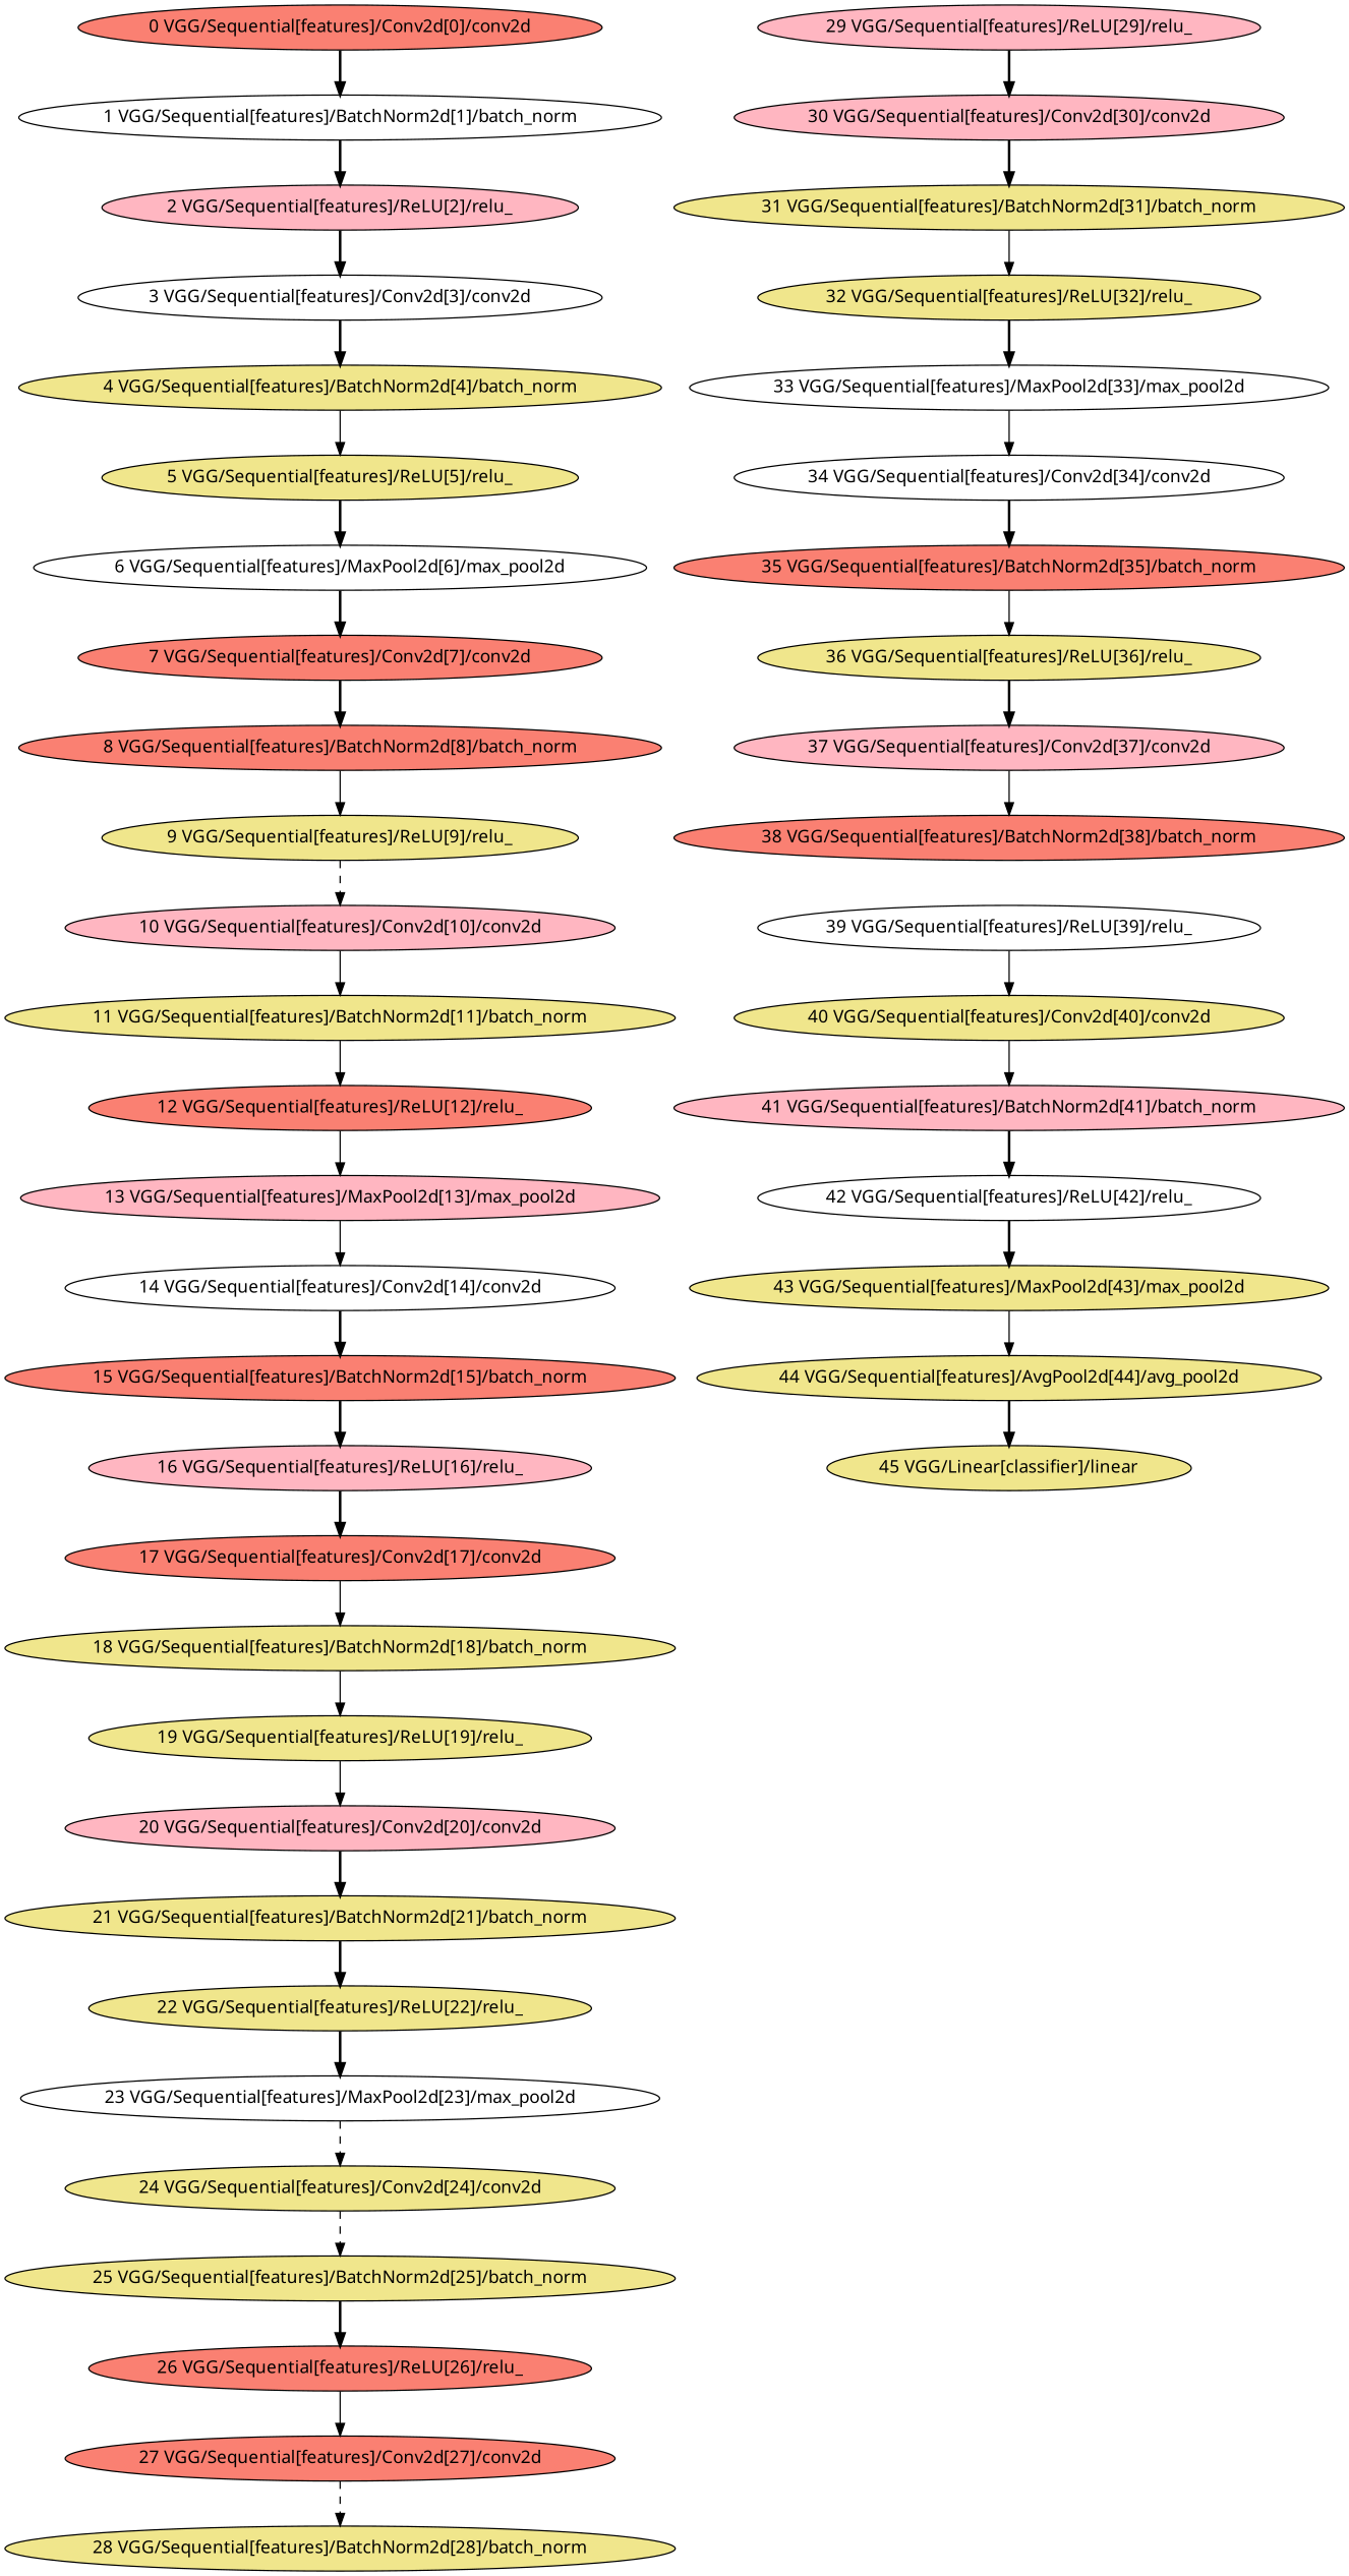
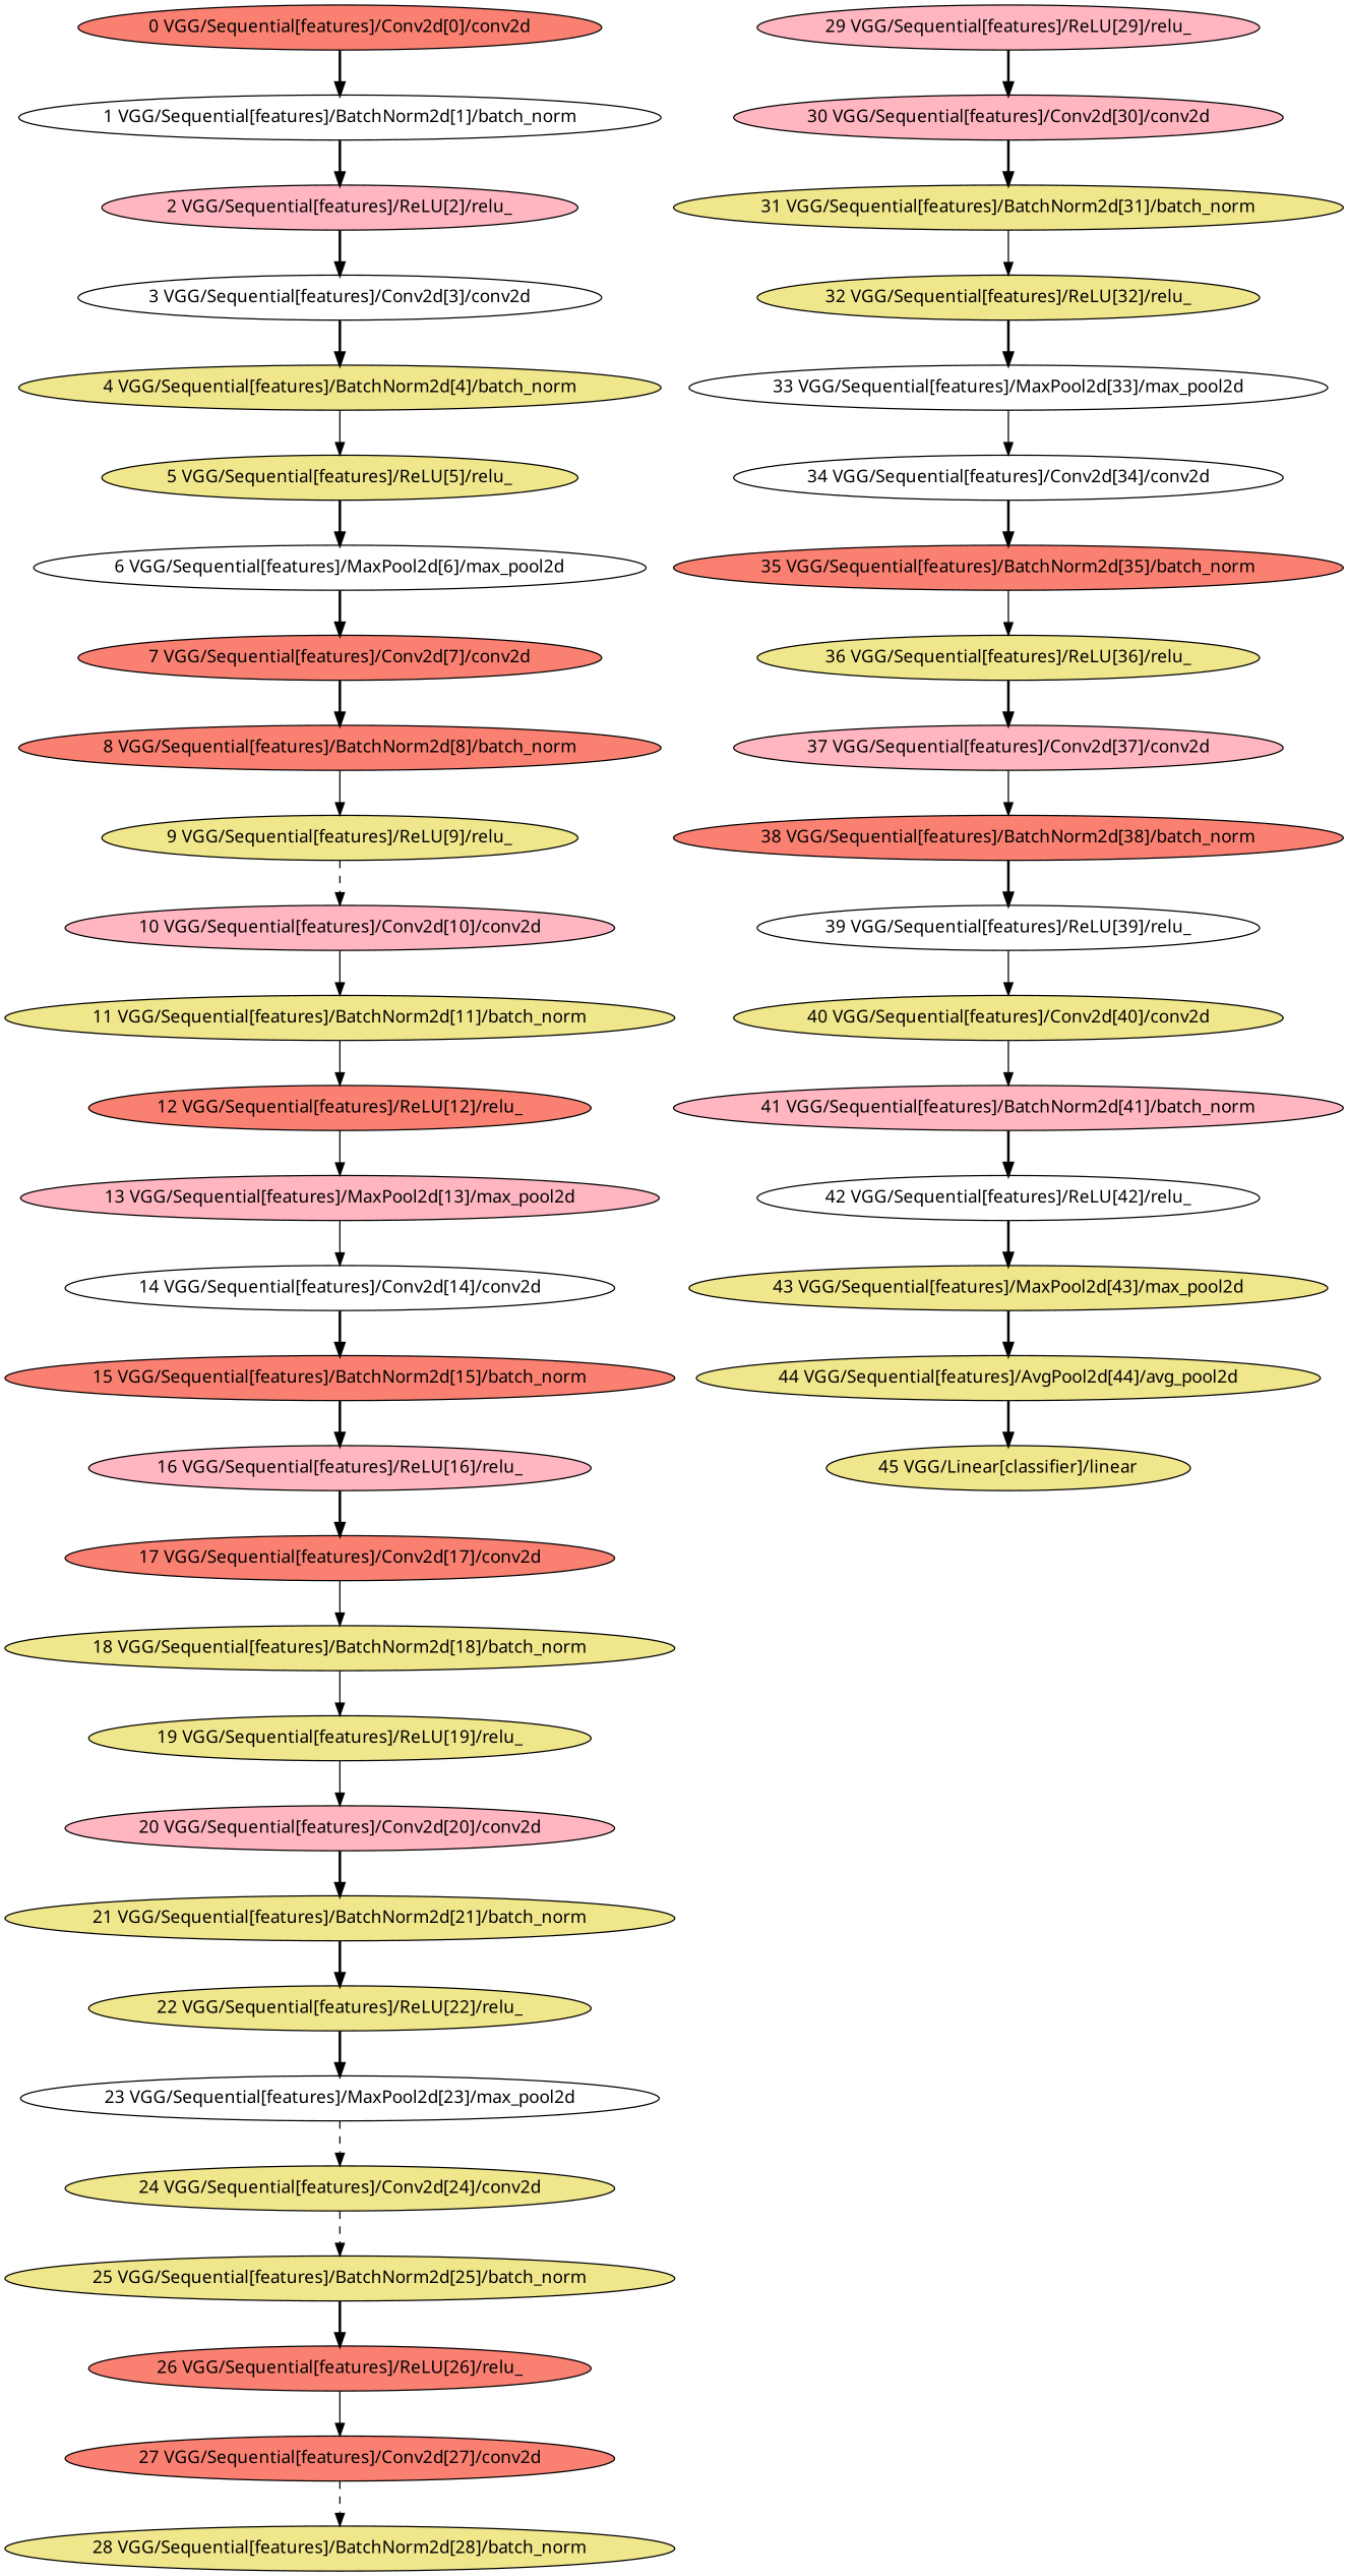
  strict digraph {
    fontname="Noto Sans"
    node [fillcolor=khaki fontname="Noto Sans" style=filled type=conv2d]
    edge [fontname="Noto Sans" style=bold]
    "0 VGG/Sequential[features]/Conv2d[0]/conv2d" [fillcolor=salmon scope="VGG/Sequential[features]/Conv2d[0]"]
    "1 VGG/Sequential[features]/BatchNorm2d[1]/batch_norm" [fillcolor=white scope="VGG/Sequential[features]/BatchNorm2d[1]" type=batch_norm]
    "2 VGG/Sequential[features]/ReLU[2]/relu_" [fillcolor=lightpink scope="VGG/Sequential[features]/ReLU[2]" type=relu_]
    "3 VGG/Sequential[features]/Conv2d[3]/conv2d" [fillcolor=white scope="VGG/Sequential[features]/Conv2d[3]"]
    "4 VGG/Sequential[features]/BatchNorm2d[4]/batch_norm" [scope="VGG/Sequential[features]/BatchNorm2d[4]" type=batch_norm]
    "5 VGG/Sequential[features]/ReLU[5]/relu_" [scope="VGG/Sequential[features]/ReLU[5]" type=relu_]
    "6 VGG/Sequential[features]/MaxPool2d[6]/max_pool2d" [fillcolor=white scope="VGG/Sequential[features]/MaxPool2d[6]" type=max_pool2d]
    "7 VGG/Sequential[features]/Conv2d[7]/conv2d" [fillcolor=salmon scope="VGG/Sequential[features]/Conv2d[7]"]
    "8 VGG/Sequential[features]/BatchNorm2d[8]/batch_norm" [fillcolor=salmon scope="VGG/Sequential[features]/BatchNorm2d[8]" type=batch_norm]
    "9 VGG/Sequential[features]/ReLU[9]/relu_" [scope="VGG/Sequential[features]/ReLU[9]" type=relu_]
    "10 VGG/Sequential[features]/Conv2d[10]/conv2d" [fillcolor=lightpink scope="VGG/Sequential[features]/Conv2d[10]"]
    "11 VGG/Sequential[features]/BatchNorm2d[11]/batch_norm" [scope="VGG/Sequential[features]/BatchNorm2d[11]" type=batch_norm]
    "12 VGG/Sequential[features]/ReLU[12]/relu_" [fillcolor=salmon scope="VGG/Sequential[features]/ReLU[12]" type=relu_]
    "13 VGG/Sequential[features]/MaxPool2d[13]/max_pool2d" [fillcolor=lightpink scope="VGG/Sequential[features]/MaxPool2d[13]" type=max_pool2d]
    "14 VGG/Sequential[features]/Conv2d[14]/conv2d" [fillcolor=white scope="VGG/Sequential[features]/Conv2d[14]"]
    "15 VGG/Sequential[features]/BatchNorm2d[15]/batch_norm" [fillcolor=salmon scope="VGG/Sequential[features]/BatchNorm2d[15]" type=batch_norm]
    "16 VGG/Sequential[features]/ReLU[16]/relu_" [fillcolor=lightpink scope="VGG/Sequential[features]/ReLU[16]" type=relu_]
    "17 VGG/Sequential[features]/Conv2d[17]/conv2d" [fillcolor=salmon scope="VGG/Sequential[features]/Conv2d[17]"]
    "18 VGG/Sequential[features]/BatchNorm2d[18]/batch_norm" [scope="VGG/Sequential[features]/BatchNorm2d[18]" type=batch_norm]
    "19 VGG/Sequential[features]/ReLU[19]/relu_" [scope="VGG/Sequential[features]/ReLU[19]" type=relu_]
    "20 VGG/Sequential[features]/Conv2d[20]/conv2d" [fillcolor=lightpink scope="VGG/Sequential[features]/Conv2d[20]"]
    "21 VGG/Sequential[features]/BatchNorm2d[21]/batch_norm" [scope="VGG/Sequential[features]/BatchNorm2d[21]" type=batch_norm]
    "22 VGG/Sequential[features]/ReLU[22]/relu_" [scope="VGG/Sequential[features]/ReLU[22]" type=relu_]
    "23 VGG/Sequential[features]/MaxPool2d[23]/max_pool2d" [fillcolor=white scope="VGG/Sequential[features]/MaxPool2d[23]" type=max_pool2d]
    "24 VGG/Sequential[features]/Conv2d[24]/conv2d" [scope="VGG/Sequential[features]/Conv2d[24]"]
    "25 VGG/Sequential[features]/BatchNorm2d[25]/batch_norm" [scope="VGG/Sequential[features]/BatchNorm2d[25]" type=batch_norm]
    "26 VGG/Sequential[features]/ReLU[26]/relu_" [fillcolor=salmon scope="VGG/Sequential[features]/ReLU[26]" type=relu_]
    "27 VGG/Sequential[features]/Conv2d[27]/conv2d" [fillcolor=salmon scope="VGG/Sequential[features]/Conv2d[27]"]
    "28 VGG/Sequential[features]/BatchNorm2d[28]/batch_norm" [scope="VGG/Sequential[features]/BatchNorm2d[28]" type=batch_norm]
    "29 VGG/Sequential[features]/ReLU[29]/relu_" [fillcolor=lightpink scope="VGG/Sequential[features]/ReLU[29]" type=relu_]
    "30 VGG/Sequential[features]/Conv2d[30]/conv2d" [fillcolor=lightpink scope="VGG/Sequential[features]/Conv2d[30]"]
    "31 VGG/Sequential[features]/BatchNorm2d[31]/batch_norm" [scope="VGG/Sequential[features]/BatchNorm2d[31]" type=batch_norm]
    "32 VGG/Sequential[features]/ReLU[32]/relu_" [scope="VGG/Sequential[features]/ReLU[32]" type=relu_]
    "33 VGG/Sequential[features]/MaxPool2d[33]/max_pool2d" [fillcolor=white scope="VGG/Sequential[features]/MaxPool2d[33]" type=max_pool2d]
    "34 VGG/Sequential[features]/Conv2d[34]/conv2d" [fillcolor=white scope="VGG/Sequential[features]/Conv2d[34]"]
    "35 VGG/Sequential[features]/BatchNorm2d[35]/batch_norm" [fillcolor=salmon scope="VGG/Sequential[features]/BatchNorm2d[35]" type=batch_norm]
    "36 VGG/Sequential[features]/ReLU[36]/relu_" [scope="VGG/Sequential[features]/ReLU[36]" type=relu_]
    "37 VGG/Sequential[features]/Conv2d[37]/conv2d" [fillcolor=lightpink scope="VGG/Sequential[features]/Conv2d[37]"]
    "38 VGG/Sequential[features]/BatchNorm2d[38]/batch_norm" [fillcolor=salmon scope="VGG/Sequential[features]/BatchNorm2d[38]" type=batch_norm]
    "39 VGG/Sequential[features]/ReLU[39]/relu_" [fillcolor=white scope="VGG/Sequential[features]/ReLU[39]" type=relu_]
    "40 VGG/Sequential[features]/Conv2d[40]/conv2d" [scope="VGG/Sequential[features]/Conv2d[40]"]
    "41 VGG/Sequential[features]/BatchNorm2d[41]/batch_norm" [fillcolor=lightpink scope="VGG/Sequential[features]/BatchNorm2d[41]" type=batch_norm]
    "42 VGG/Sequential[features]/ReLU[42]/relu_" [fillcolor=white scope="VGG/Sequential[features]/ReLU[42]" type=relu_]
    "43 VGG/Sequential[features]/MaxPool2d[43]/max_pool2d" [scope="VGG/Sequential[features]/MaxPool2d[43]" type=max_pool2d]
    "44 VGG/Sequential[features]/AvgPool2d[44]/avg_pool2d" [scope="VGG/Sequential[features]/AvgPool2d[44]" type=avg_pool2d]
    "45 VGG/Linear[classifier]/linear" [scope="VGG/Linear[classifier]" type=linear]
    "0 VGG/Sequential[features]/Conv2d[0]/conv2d" -> "1 VGG/Sequential[features]/BatchNorm2d[1]/batch_norm"
    "1 VGG/Sequential[features]/BatchNorm2d[1]/batch_norm" -> "2 VGG/Sequential[features]/ReLU[2]/relu_"
    "2 VGG/Sequential[features]/ReLU[2]/relu_" -> "3 VGG/Sequential[features]/Conv2d[3]/conv2d"
    "3 VGG/Sequential[features]/Conv2d[3]/conv2d" -> "4 VGG/Sequential[features]/BatchNorm2d[4]/batch_norm"
    "4 VGG/Sequential[features]/BatchNorm2d[4]/batch_norm" -> "5 VGG/Sequential[features]/ReLU[5]/relu_" [style=solid]
    "5 VGG/Sequential[features]/ReLU[5]/relu_" -> "6 VGG/Sequential[features]/MaxPool2d[6]/max_pool2d"
    "6 VGG/Sequential[features]/MaxPool2d[6]/max_pool2d" -> "7 VGG/Sequential[features]/Conv2d[7]/conv2d"
    "7 VGG/Sequential[features]/Conv2d[7]/conv2d" -> "8 VGG/Sequential[features]/BatchNorm2d[8]/batch_norm"
    "8 VGG/Sequential[features]/BatchNorm2d[8]/batch_norm" -> "9 VGG/Sequential[features]/ReLU[9]/relu_" [style=solid]
    "9 VGG/Sequential[features]/ReLU[9]/relu_" -> "10 VGG/Sequential[features]/Conv2d[10]/conv2d" [style=dashed]
    "10 VGG/Sequential[features]/Conv2d[10]/conv2d" -> "11 VGG/Sequential[features]/BatchNorm2d[11]/batch_norm" [style=solid]
    "11 VGG/Sequential[features]/BatchNorm2d[11]/batch_norm" -> "12 VGG/Sequential[features]/ReLU[12]/relu_" [style=solid]
    "12 VGG/Sequential[features]/ReLU[12]/relu_" -> "13 VGG/Sequential[features]/MaxPool2d[13]/max_pool2d" [style=solid]
    "13 VGG/Sequential[features]/MaxPool2d[13]/max_pool2d" -> "14 VGG/Sequential[features]/Conv2d[14]/conv2d" [style=solid]
    "14 VGG/Sequential[features]/Conv2d[14]/conv2d" -> "15 VGG/Sequential[features]/BatchNorm2d[15]/batch_norm"
    "15 VGG/Sequential[features]/BatchNorm2d[15]/batch_norm" -> "16 VGG/Sequential[features]/ReLU[16]/relu_"
    "16 VGG/Sequential[features]/ReLU[16]/relu_" -> "17 VGG/Sequential[features]/Conv2d[17]/conv2d"
    "17 VGG/Sequential[features]/Conv2d[17]/conv2d" -> "18 VGG/Sequential[features]/BatchNorm2d[18]/batch_norm" [style=solid]
    "18 VGG/Sequential[features]/BatchNorm2d[18]/batch_norm" -> "19 VGG/Sequential[features]/ReLU[19]/relu_" [style=solid]
    "19 VGG/Sequential[features]/ReLU[19]/relu_" -> "20 VGG/Sequential[features]/Conv2d[20]/conv2d" [style=solid]
    "20 VGG/Sequential[features]/Conv2d[20]/conv2d" -> "21 VGG/Sequential[features]/BatchNorm2d[21]/batch_norm"
    "21 VGG/Sequential[features]/BatchNorm2d[21]/batch_norm" -> "22 VGG/Sequential[features]/ReLU[22]/relu_"
    "22 VGG/Sequential[features]/ReLU[22]/relu_" -> "23 VGG/Sequential[features]/MaxPool2d[23]/max_pool2d"
    "23 VGG/Sequential[features]/MaxPool2d[23]/max_pool2d" -> "24 VGG/Sequential[features]/Conv2d[24]/conv2d" [style=dashed]
    "24 VGG/Sequential[features]/Conv2d[24]/conv2d" -> "25 VGG/Sequential[features]/BatchNorm2d[25]/batch_norm" [style=dashed]
    "25 VGG/Sequential[features]/BatchNorm2d[25]/batch_norm" -> "26 VGG/Sequential[features]/ReLU[26]/relu_"
    "26 VGG/Sequential[features]/ReLU[26]/relu_" -> "27 VGG/Sequential[features]/Conv2d[27]/conv2d" [style=solid]
    "27 VGG/Sequential[features]/Conv2d[27]/conv2d" -> "28 VGG/Sequential[features]/BatchNorm2d[28]/batch_norm" [style=dashed]
    "29 VGG/Sequential[features]/ReLU[29]/relu_" -> "30 VGG/Sequential[features]/Conv2d[30]/conv2d"
    "30 VGG/Sequential[features]/Conv2d[30]/conv2d" -> "31 VGG/Sequential[features]/BatchNorm2d[31]/batch_norm"
    "31 VGG/Sequential[features]/BatchNorm2d[31]/batch_norm" -> "32 VGG/Sequential[features]/ReLU[32]/relu_" [style=solid]
    "32 VGG/Sequential[features]/ReLU[32]/relu_" -> "33 VGG/Sequential[features]/MaxPool2d[33]/max_pool2d"
    "33 VGG/Sequential[features]/MaxPool2d[33]/max_pool2d" -> "34 VGG/Sequential[features]/Conv2d[34]/conv2d" [style=solid]
    "34 VGG/Sequential[features]/Conv2d[34]/conv2d" -> "35 VGG/Sequential[features]/BatchNorm2d[35]/batch_norm"
    "35 VGG/Sequential[features]/BatchNorm2d[35]/batch_norm" -> "36 VGG/Sequential[features]/ReLU[36]/relu_" [style=solid]
    "36 VGG/Sequential[features]/ReLU[36]/relu_" -> "37 VGG/Sequential[features]/Conv2d[37]/conv2d"
    "37 VGG/Sequential[features]/Conv2d[37]/conv2d" -> "38 VGG/Sequential[features]/BatchNorm2d[38]/batch_norm" [style=solid]
+   "38 VGG/Sequential[features]/BatchNorm2d[38]/batch_norm" -> "39 VGG/Sequential[features]/ReLU[39]/relu_"
    "39 VGG/Sequential[features]/ReLU[39]/relu_" -> "40 VGG/Sequential[features]/Conv2d[40]/conv2d" [style=solid]
    "40 VGG/Sequential[features]/Conv2d[40]/conv2d" -> "41 VGG/Sequential[features]/BatchNorm2d[41]/batch_norm" [style=solid]
    "41 VGG/Sequential[features]/BatchNorm2d[41]/batch_norm" -> "42 VGG/Sequential[features]/ReLU[42]/relu_"
    "42 VGG/Sequential[features]/ReLU[42]/relu_" -> "43 VGG/Sequential[features]/MaxPool2d[43]/max_pool2d"
-   "43 VGG/Sequential[features]/MaxPool2d[43]/max_pool2d" -> "44 VGG/Sequential[features]/AvgPool2d[44]/avg_pool2d" [style=solid]
+   "43 VGG/Sequential[features]/MaxPool2d[43]/max_pool2d" -> "44 VGG/Sequential[features]/AvgPool2d[44]/avg_pool2d"
    "44 VGG/Sequential[features]/AvgPool2d[44]/avg_pool2d" -> "45 VGG/Linear[classifier]/linear"
  }
